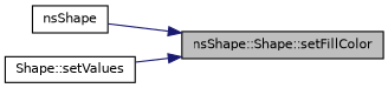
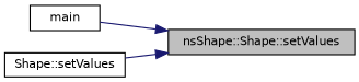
  digraph {
    rankdir=RL
    node [color=black fillcolor=white fontname=Helvetica fontsize=10 shape=record style=filled]
    edge [color=midnightblue dir=back fontname=Helvetica fontsize=10 labelfontname=Helvetica labelfontsize=10 style=solid]
-   n1 [fillcolor=grey75 fontcolor=black height=0.2 label="nsShape::Shape::setFillColor" width=0.4]
-   n2 [height=0.2 label=nsShape width=0.4]
+   n1 [fillcolor=grey75 fontcolor=black height=0.2 label="nsShape::Shape::setValues" width=0.4]
+   n2 [height=0.2 label=main width=0.4]
    n3 [height=0.2 label="Shape::setValues" width=0.4]
    n1 -> n2
    n1 -> n3
  }
